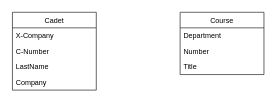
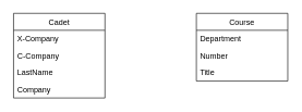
  <mxCell id="0" />
  <mxCell id="1" parent="0" />
  <mxCell id="2" value="Cadet" style="swimlane;fontStyle=0;childLayout=stackLayout;horizontal=1;startSize=26;fillColor=none;horizontalStack=0;resizeParent=1;resizeParentMax=0;resizeLast=0;collapsible=1;marginBottom=0;" parent="1" vertex="1"><mxGeometry x="20" y="20" width="140" height="130" as="geometry" /></mxCell>
  <mxCell id="3" value="X-Company" style="text;strokeColor=none;fillColor=none;align=left;verticalAlign=top;spacingLeft=4;spacingRight=4;overflow=hidden;rotatable=0;points=[[0,0.5],[1,0.5]];portConstraint=eastwest;" parent="2" vertex="1"><mxGeometry y="26" width="140" height="26" as="geometry" /></mxCell>
- <mxCell id="4" value="C-Number" style="text;strokeColor=none;fillColor=none;align=left;verticalAlign=top;spacingLeft=4;spacingRight=4;overflow=hidden;rotatable=0;points=[[0,0.5],[1,0.5]];portConstraint=eastwest;" parent="2" vertex="1"><mxGeometry y="52" width="140" height="26" as="geometry" /></mxCell>
+ <mxCell id="4" value="C-Company" style="text;strokeColor=none;fillColor=none;align=left;verticalAlign=top;spacingLeft=4;spacingRight=4;overflow=hidden;rotatable=0;points=[[0,0.5],[1,0.5]];portConstraint=eastwest;" parent="2" vertex="1"><mxGeometry y="52" width="140" height="26" as="geometry" /></mxCell>
  <mxCell id="5" value="LastName" style="text;strokeColor=none;fillColor=none;align=left;verticalAlign=top;spacingLeft=4;spacingRight=4;overflow=hidden;rotatable=0;points=[[0,0.5],[1,0.5]];portConstraint=eastwest;" parent="2" vertex="1"><mxGeometry y="78" width="140" height="26" as="geometry" /></mxCell>
  <mxCell id="6" value="Company" style="text;strokeColor=none;fillColor=none;align=left;verticalAlign=top;spacingLeft=4;spacingRight=4;overflow=hidden;rotatable=0;points=[[0,0.5],[1,0.5]];portConstraint=eastwest;" parent="2" vertex="1"><mxGeometry y="104" width="140" height="26" as="geometry" /></mxCell>
  <mxCell id="7" value="Course" style="swimlane;fontStyle=0;childLayout=stackLayout;horizontal=1;startSize=26;fillColor=none;horizontalStack=0;resizeParent=1;resizeParentMax=0;resizeLast=0;collapsible=1;marginBottom=0;" parent="1" vertex="1"><mxGeometry x="300" y="20" width="140" height="104" as="geometry" /></mxCell>
  <mxCell id="8" value="Department" style="text;strokeColor=none;fillColor=none;align=left;verticalAlign=top;spacingLeft=4;spacingRight=4;overflow=hidden;rotatable=0;points=[[0,0.5],[1,0.5]];portConstraint=eastwest;" parent="7" vertex="1"><mxGeometry y="26" width="140" height="26" as="geometry" /></mxCell>
  <mxCell id="9" value="Number" style="text;strokeColor=none;fillColor=none;align=left;verticalAlign=top;spacingLeft=4;spacingRight=4;overflow=hidden;rotatable=0;points=[[0,0.5],[1,0.5]];portConstraint=eastwest;" parent="7" vertex="1"><mxGeometry y="52" width="140" height="26" as="geometry" /></mxCell>
  <mxCell id="10" value="Title" style="text;strokeColor=none;fillColor=none;align=left;verticalAlign=top;spacingLeft=4;spacingRight=4;overflow=hidden;rotatable=0;points=[[0,0.5],[1,0.5]];portConstraint=eastwest;" parent="7" vertex="1"><mxGeometry y="78" width="140" height="26" as="geometry" /></mxCell>
